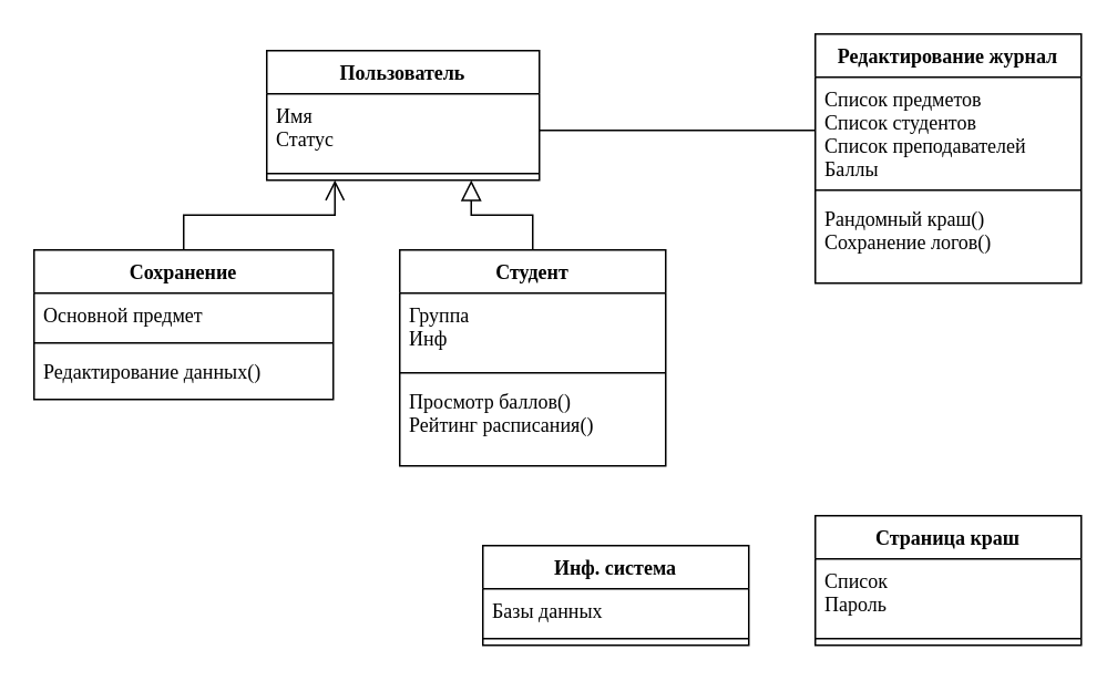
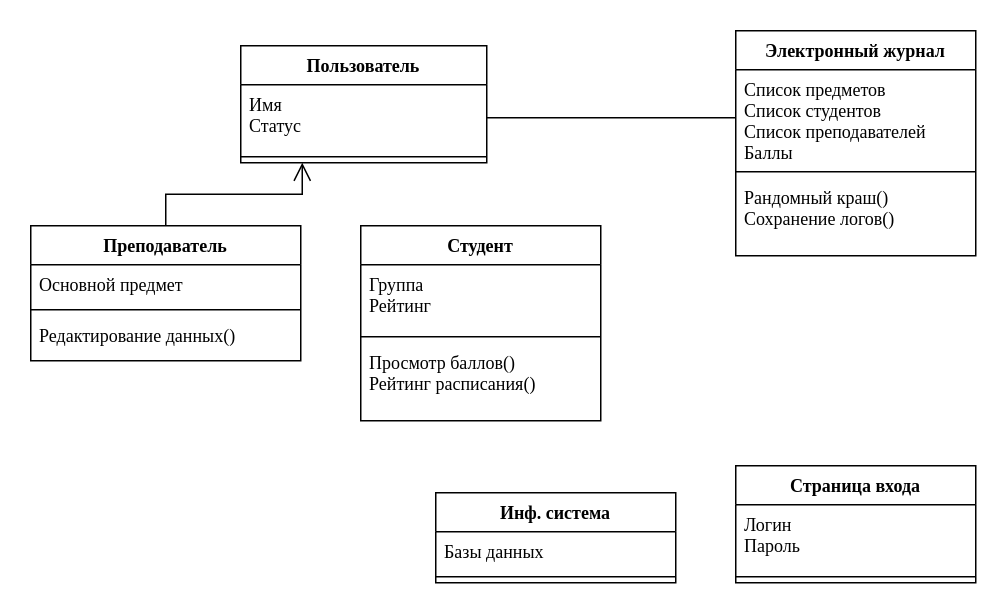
  <mxCell id="0" />
  <mxCell id="1" parent="0" />
  <mxCell id="2" value="Пользователь" style="swimlane;fontStyle=1;align=center;verticalAlign=top;childLayout=stackLayout;horizontal=1;startSize=26;horizontalStack=0;resizeParent=1;resizeParentMax=0;resizeLast=0;collapsible=1;marginBottom=0;fontFamily=Verdana;" vertex="1" parent="1"><mxGeometry x="160" y="30" width="164" height="78" as="geometry" /></mxCell>
  <mxCell id="3" value="Имя&#10;Статус" style="text;strokeColor=none;fillColor=none;align=left;verticalAlign=top;spacingLeft=4;spacingRight=4;overflow=hidden;rotatable=0;points=[[0,0.5],[1,0.5]];portConstraint=eastwest;fontFamily=Verdana;" vertex="1" parent="2"><mxGeometry y="26" width="164" height="44" as="geometry" /></mxCell>
  <mxCell id="4" value="" style="line;strokeWidth=1;fillColor=none;align=left;verticalAlign=middle;spacingTop=-1;spacingLeft=3;spacingRight=3;rotatable=0;labelPosition=right;points=[];portConstraint=eastwest;strokeColor=inherit;fontFamily=Verdana;" vertex="1" parent="2"><mxGeometry y="70" width="164" height="8" as="geometry" /></mxCell>
  <mxCell id="5" value="Студент" style="swimlane;fontStyle=1;align=center;verticalAlign=top;childLayout=stackLayout;horizontal=1;startSize=26;horizontalStack=0;resizeParent=1;resizeParentMax=0;resizeLast=0;collapsible=1;marginBottom=0;fontFamily=Verdana;" vertex="1" parent="1"><mxGeometry x="240" y="150" width="160" height="130" as="geometry" /></mxCell>
- <mxCell id="6" value="Группа&#10;Инф" style="text;strokeColor=none;fillColor=none;align=left;verticalAlign=top;spacingLeft=4;spacingRight=4;overflow=hidden;rotatable=0;points=[[0,0.5],[1,0.5]];portConstraint=eastwest;fontFamily=Verdana;" vertex="1" parent="5"><mxGeometry y="26" width="160" height="44" as="geometry" /></mxCell>
+ <mxCell id="6" value="Группа&#10;Рейтинг" style="text;strokeColor=none;fillColor=none;align=left;verticalAlign=top;spacingLeft=4;spacingRight=4;overflow=hidden;rotatable=0;points=[[0,0.5],[1,0.5]];portConstraint=eastwest;fontFamily=Verdana;" vertex="1" parent="5"><mxGeometry y="26" width="160" height="44" as="geometry" /></mxCell>
  <mxCell id="7" value="" style="line;strokeWidth=1;fillColor=none;align=left;verticalAlign=middle;spacingTop=-1;spacingLeft=3;spacingRight=3;rotatable=0;labelPosition=right;points=[];portConstraint=eastwest;strokeColor=inherit;fontFamily=Verdana;" vertex="1" parent="5"><mxGeometry y="70" width="160" height="8" as="geometry" /></mxCell>
  <mxCell id="8" value="Просмотр баллов()&#10;Рейтинг расписания()&#10;" style="text;strokeColor=none;fillColor=none;align=left;verticalAlign=top;spacingLeft=4;spacingRight=4;overflow=hidden;rotatable=0;points=[[0,0.5],[1,0.5]];portConstraint=eastwest;fontFamily=Verdana;" vertex="1" parent="5"><mxGeometry y="78" width="160" height="52" as="geometry" /></mxCell>
- <mxCell id="9" value="Сохранение" style="swimlane;fontStyle=1;align=center;verticalAlign=top;childLayout=stackLayout;horizontal=1;startSize=26;horizontalStack=0;resizeParent=1;resizeParentMax=0;resizeLast=0;collapsible=1;marginBottom=0;fontFamily=Verdana;" vertex="1" parent="1"><mxGeometry x="20" y="150" width="180" height="90" as="geometry" /></mxCell>
+ <mxCell id="9" value="Преподаватель" style="swimlane;fontStyle=1;align=center;verticalAlign=top;childLayout=stackLayout;horizontal=1;startSize=26;horizontalStack=0;resizeParent=1;resizeParentMax=0;resizeLast=0;collapsible=1;marginBottom=0;fontFamily=Verdana;" vertex="1" parent="1"><mxGeometry x="20" y="150" width="180" height="90" as="geometry" /></mxCell>
  <mxCell id="10" value="Основной предмет" style="text;strokeColor=none;fillColor=none;align=left;verticalAlign=top;spacingLeft=4;spacingRight=4;overflow=hidden;rotatable=0;points=[[0,0.5],[1,0.5]];portConstraint=eastwest;fontFamily=Verdana;" vertex="1" parent="9"><mxGeometry y="26" width="180" height="26" as="geometry" /></mxCell>
  <mxCell id="11" value="" style="line;strokeWidth=1;fillColor=none;align=left;verticalAlign=middle;spacingTop=-1;spacingLeft=3;spacingRight=3;rotatable=0;labelPosition=right;points=[];portConstraint=eastwest;strokeColor=inherit;fontFamily=Verdana;" vertex="1" parent="9"><mxGeometry y="52" width="180" height="8" as="geometry" /></mxCell>
  <mxCell id="12" value="Редактирование данных()" style="text;strokeColor=none;fillColor=none;align=left;verticalAlign=top;spacingLeft=4;spacingRight=4;overflow=hidden;rotatable=0;points=[[0,0.5],[1,0.5]];portConstraint=eastwest;fontFamily=Verdana;" vertex="1" parent="9"><mxGeometry y="60" width="180" height="30" as="geometry" /></mxCell>
- <mxCell id="13" value="Редактирование журнал" style="swimlane;fontStyle=1;align=center;verticalAlign=top;childLayout=stackLayout;horizontal=1;startSize=26;horizontalStack=0;resizeParent=1;resizeParentMax=0;resizeLast=0;collapsible=1;marginBottom=0;fontFamily=Verdana;" vertex="1" parent="1"><mxGeometry x="490" y="20" width="160" height="150" as="geometry" /></mxCell>
+ <mxCell id="13" value="Электронный журнал" style="swimlane;fontStyle=1;align=center;verticalAlign=top;childLayout=stackLayout;horizontal=1;startSize=26;horizontalStack=0;resizeParent=1;resizeParentMax=0;resizeLast=0;collapsible=1;marginBottom=0;fontFamily=Verdana;" vertex="1" parent="1"><mxGeometry x="490" y="20" width="160" height="150" as="geometry" /></mxCell>
  <mxCell id="14" value="Список предметов&#10;Список студентов&#10;Список преподавателей&#10;Баллы&#10;" style="text;strokeColor=none;fillColor=none;align=left;verticalAlign=top;spacingLeft=4;spacingRight=4;overflow=hidden;rotatable=0;points=[[0,0.5],[1,0.5]];portConstraint=eastwest;fontFamily=Verdana;" vertex="1" parent="13"><mxGeometry y="26" width="160" height="64" as="geometry" /></mxCell>
  <mxCell id="15" value="" style="line;strokeWidth=1;fillColor=none;align=left;verticalAlign=middle;spacingTop=-1;spacingLeft=3;spacingRight=3;rotatable=0;labelPosition=right;points=[];portConstraint=eastwest;strokeColor=inherit;fontFamily=Verdana;" vertex="1" parent="13"><mxGeometry y="90" width="160" height="8" as="geometry" /></mxCell>
  <mxCell id="16" value="Рандомный краш()&#10;Сохранение логов()" style="text;strokeColor=none;fillColor=none;align=left;verticalAlign=top;spacingLeft=4;spacingRight=4;overflow=hidden;rotatable=0;points=[[0,0.5],[1,0.5]];portConstraint=eastwest;fontFamily=Verdana;" vertex="1" parent="13"><mxGeometry y="98" width="160" height="52" as="geometry" /></mxCell>
- <mxCell id="17" value="Страница краш" style="swimlane;fontStyle=1;align=center;verticalAlign=top;childLayout=stackLayout;horizontal=1;startSize=26;horizontalStack=0;resizeParent=1;resizeParentMax=0;resizeLast=0;collapsible=1;marginBottom=0;fontFamily=Verdana;" vertex="1" parent="1"><mxGeometry x="490" y="310" width="160" height="78" as="geometry" /></mxCell>
- <mxCell id="18" value="Список&#10;Пароль" style="text;strokeColor=none;fillColor=none;align=left;verticalAlign=top;spacingLeft=4;spacingRight=4;overflow=hidden;rotatable=0;points=[[0,0.5],[1,0.5]];portConstraint=eastwest;fontFamily=Verdana;" vertex="1" parent="17"><mxGeometry y="26" width="160" height="44" as="geometry" /></mxCell>
+ <mxCell id="17" value="Страница входа" style="swimlane;fontStyle=1;align=center;verticalAlign=top;childLayout=stackLayout;horizontal=1;startSize=26;horizontalStack=0;resizeParent=1;resizeParentMax=0;resizeLast=0;collapsible=1;marginBottom=0;fontFamily=Verdana;" vertex="1" parent="1"><mxGeometry x="490" y="310" width="160" height="78" as="geometry" /></mxCell>
+ <mxCell id="18" value="Логин&#10;Пароль" style="text;strokeColor=none;fillColor=none;align=left;verticalAlign=top;spacingLeft=4;spacingRight=4;overflow=hidden;rotatable=0;points=[[0,0.5],[1,0.5]];portConstraint=eastwest;fontFamily=Verdana;" vertex="1" parent="17"><mxGeometry y="26" width="160" height="44" as="geometry" /></mxCell>
  <mxCell id="19" value="" style="line;strokeWidth=1;fillColor=none;align=left;verticalAlign=middle;spacingTop=-1;spacingLeft=3;spacingRight=3;rotatable=0;labelPosition=right;points=[];portConstraint=eastwest;strokeColor=inherit;fontFamily=Verdana;" vertex="1" parent="17"><mxGeometry y="70" width="160" height="8" as="geometry" /></mxCell>
  <mxCell id="20" value="" style="endArrow=open;endSize=10;endFill=0;shadow=0;strokeWidth=1;rounded=0;edgeStyle=elbowEdgeStyle;elbow=vertical;exitX=0.5;exitY=0;exitDx=0;exitDy=0;entryX=0.25;entryY=1;entryDx=0;entryDy=0;" edge="1" parent="1" source="9" target="2"><mxGeometry width="160" relative="1" as="geometry"><mxPoint x="520" y="110" as="sourcePoint" /><mxPoint x="310" y="30" as="targetPoint" /></mxGeometry></mxCell>
- <mxCell id="21" value="" style="endArrow=block;endSize=10;endFill=0;shadow=0;strokeWidth=1;rounded=0;edgeStyle=elbowEdgeStyle;elbow=vertical;exitX=0.5;exitY=0;exitDx=0;exitDy=0;entryX=0.75;entryY=1;entryDx=0;entryDy=0;" edge="1" parent="1" source="5" target="2"><mxGeometry width="160" relative="1" as="geometry"><mxPoint x="530" y="120" as="sourcePoint" /><mxPoint x="320" y="40" as="targetPoint" /></mxGeometry></mxCell>
  <mxCell id="22" value="" style="endArrow=none;html=1;rounded=0;fontFamily=Verdana;entryX=0;entryY=0.5;entryDx=0;entryDy=0;exitX=1;exitY=0.5;exitDx=0;exitDy=0;" edge="1" parent="1" source="3" target="14"><mxGeometry width="50" height="50" relative="1" as="geometry"><mxPoint x="380" y="200" as="sourcePoint" /><mxPoint x="430" y="150" as="targetPoint" /></mxGeometry></mxCell>
  <mxCell id="23" value="Инф. система" style="swimlane;fontStyle=1;align=center;verticalAlign=top;childLayout=stackLayout;horizontal=1;startSize=26;horizontalStack=0;resizeParent=1;resizeParentMax=0;resizeLast=0;collapsible=1;marginBottom=0;fontFamily=Verdana;" vertex="1" parent="1"><mxGeometry x="290" y="328" width="160" height="60" as="geometry" /></mxCell>
  <mxCell id="24" value="Базы данных" style="text;strokeColor=none;fillColor=none;align=left;verticalAlign=top;spacingLeft=4;spacingRight=4;overflow=hidden;rotatable=0;points=[[0,0.5],[1,0.5]];portConstraint=eastwest;fontFamily=Verdana;" vertex="1" parent="23"><mxGeometry y="26" width="160" height="26" as="geometry" /></mxCell>
  <mxCell id="25" value="" style="line;strokeWidth=1;fillColor=none;align=left;verticalAlign=middle;spacingTop=-1;spacingLeft=3;spacingRight=3;rotatable=0;labelPosition=right;points=[];portConstraint=eastwest;strokeColor=inherit;fontFamily=Verdana;" vertex="1" parent="23"><mxGeometry y="52" width="160" height="8" as="geometry" /></mxCell>
